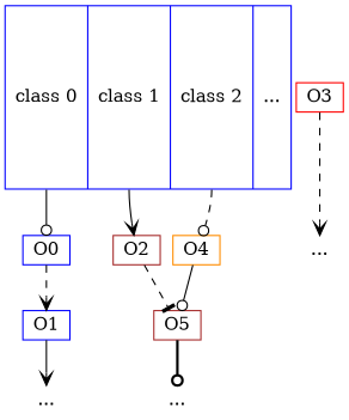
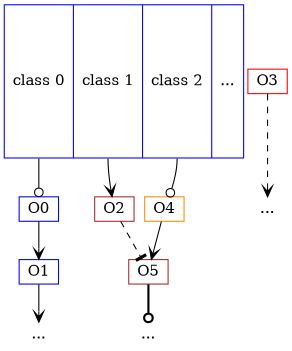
  digraph {
    nodesep=.05
    rankdir=TB
    node [color=blue shape=box]
    edge [arrowhead=odot style=solid]
    n1 [height=2 label="<f0>class 0|<f1>class 1|<f2>class 2|..." shape=record width=0.3]
    O0 [height=0.3 width=0.3]
    O2 [color=brown height=0.3 width=0.3]
    O4 [color=darkorange height=0.3 width=0.3]
    O1 [height=0.3 width=0.3]
    O5 [color=brown height=0.3 width=0.3]
    n7 [color=brown height=0.3 label="..." shape=plaintext width=0.3]
    O3 [color=red height=0.3 width=0.3]
    n9 [height=0.3 label="..." shape=plaintext width=0.3]
    n10 [color=darkorange height=0.3 label="..." shape=plaintext width=0.3]
    n1 -> O0 [tailport=f0]
    n1 -> O2 [arrowhead=vee tailport=f1]
-   n1 -> O4 [style=dashed tailport=f2]
-   O0 -> O1 [arrowhead=vee style=dashed]
+   n1 -> O4 [tailport=f2]
+   O0 -> O1 [arrowhead=vee]
    O2 -> O5 [arrowhead=tee style=dashed]
-   O4 -> O5
+   O4 -> O5 [arrowhead=vee]
    O1 -> n7 [arrowhead=vee]
    O5 -> n10 [style=bold]
    O3 -> n9 [arrowhead=vee style=dashed]
  }
